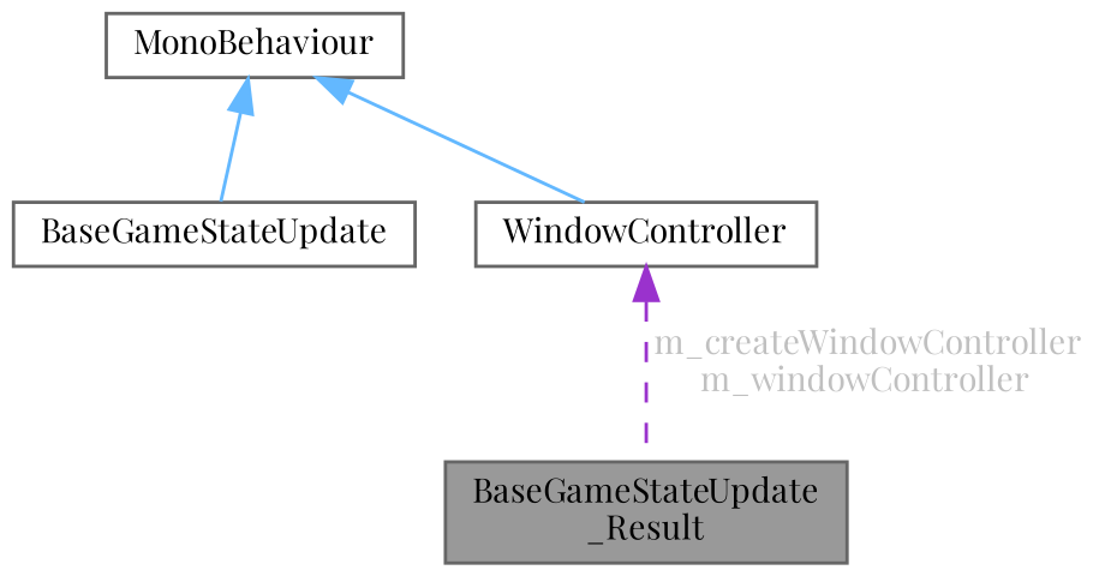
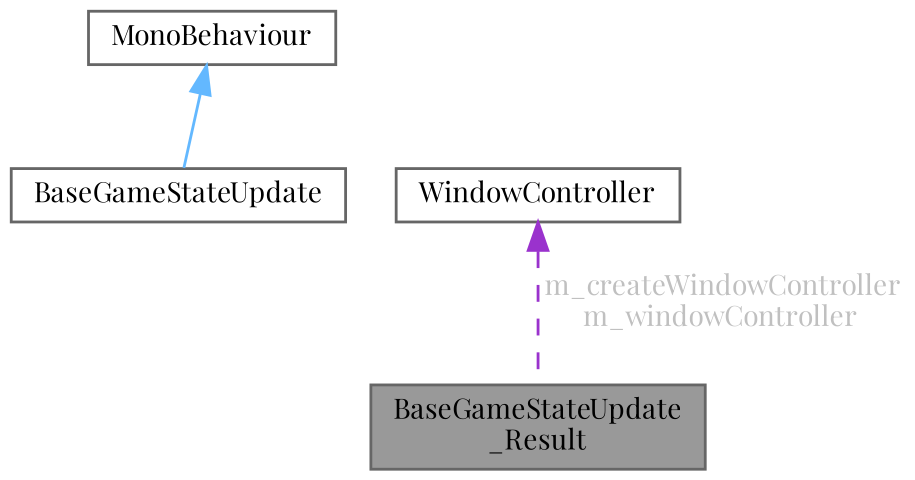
  digraph {
    fontname="Playfair Display"
    node [color=gray40 fillcolor=white fontname="Playfair Display" fontsize=10 shape=box style=filled]
    edge [color=steelblue1 dir=back fontname="Playfair Display" fontsize=10 labelfontname=Helvetica labelfontsize=10 style=solid]
    n1 [fillcolor=grey60 fontcolor=black height=0.2 label="BaseGameStateUpdate\l_Result" width=0.4]
    n2 [height=0.2 label=BaseGameStateUpdate width=0.4]
    n3 [height=0.2 label=MonoBehaviour width=0.4]
    n4 [height=0.2 label=WindowController width=0.4]
    n3 -> n2
-   n3 -> n4
    n4 -> n1 [color=darkorchid3 fontcolor=grey label=" m_createWindowController\nm_windowController" style=dashed]
  }
